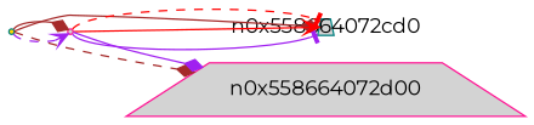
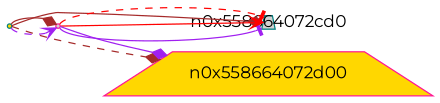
  digraph {
    rankdir=LR
    fontname=Montserrat
    node [shape=point style=filled fillcolor=gold color=teal fontname=Montserrat]
    edge [arrowhead=diamond headport=c tailport=c color=purple style=solid fontname=Montserrat]
    n0x558664072850
    n0x558664072880 [fillcolor=lightgrey color=deeppink]
    n0x558664072cd0 [fillcolor=lightgrey fixedsize=true height=.15 shape=trapezium width=.15]
-   n0x558664072d00 [fillcolor=lightgrey color=deeppink shape=trapezium]
+   n0x558664072d00 [color=deeppink shape=trapezium]
    n0x558664072850 -> n0x558664072880 [arrowhead=vee style=dashed]
    n0x558664072850 -> n0x558664072880 [color=brown]
    n0x558664072850 -> n0x558664072cd0 [color=brown]
    n0x558664072850 -> n0x558664072d00 [color=brown style=dashed]
    n0x558664072880 -> n0x558664072cd0 [arrowhead=tee]
    n0x558664072880 -> n0x558664072cd0 [arrowhead=vee color=red]
    n0x558664072880 -> n0x558664072cd0 [arrowhead=tee color=red style=dashed]
    n0x558664072880 -> n0x558664072d00
  }
